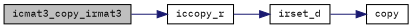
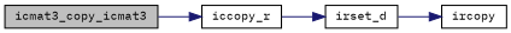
  digraph {
    fontname="IBM Plex Mono"
    rankdir=LR
    node [color=black fillcolor=white fontname="IBM Plex Mono" fontsize=10 shape=record style=filled]
    edge [color=midnightblue fontname="IBM Plex Mono" fontsize=10 labelfontname=Helvetica labelfontsize=10 style=solid]
-   n1 [fillcolor=grey75 fontcolor=black height=0.2 label=icmat3_copy_irmat3 width=0.4]
+   n1 [fillcolor=grey75 fontcolor=black height=0.2 label=icmat3_copy_icmat3 width=0.4]
    n2 [height=0.2 label=iccopy_r width=0.4]
    n3 [height=0.2 label=irset_d width=0.4]
-   n4 [height=0.2 label=copy width=0.4]
+   n4 [height=0.2 label=ircopy width=0.4]
    n1 -> n2
    n2 -> n3
    n3 -> n4
  }
